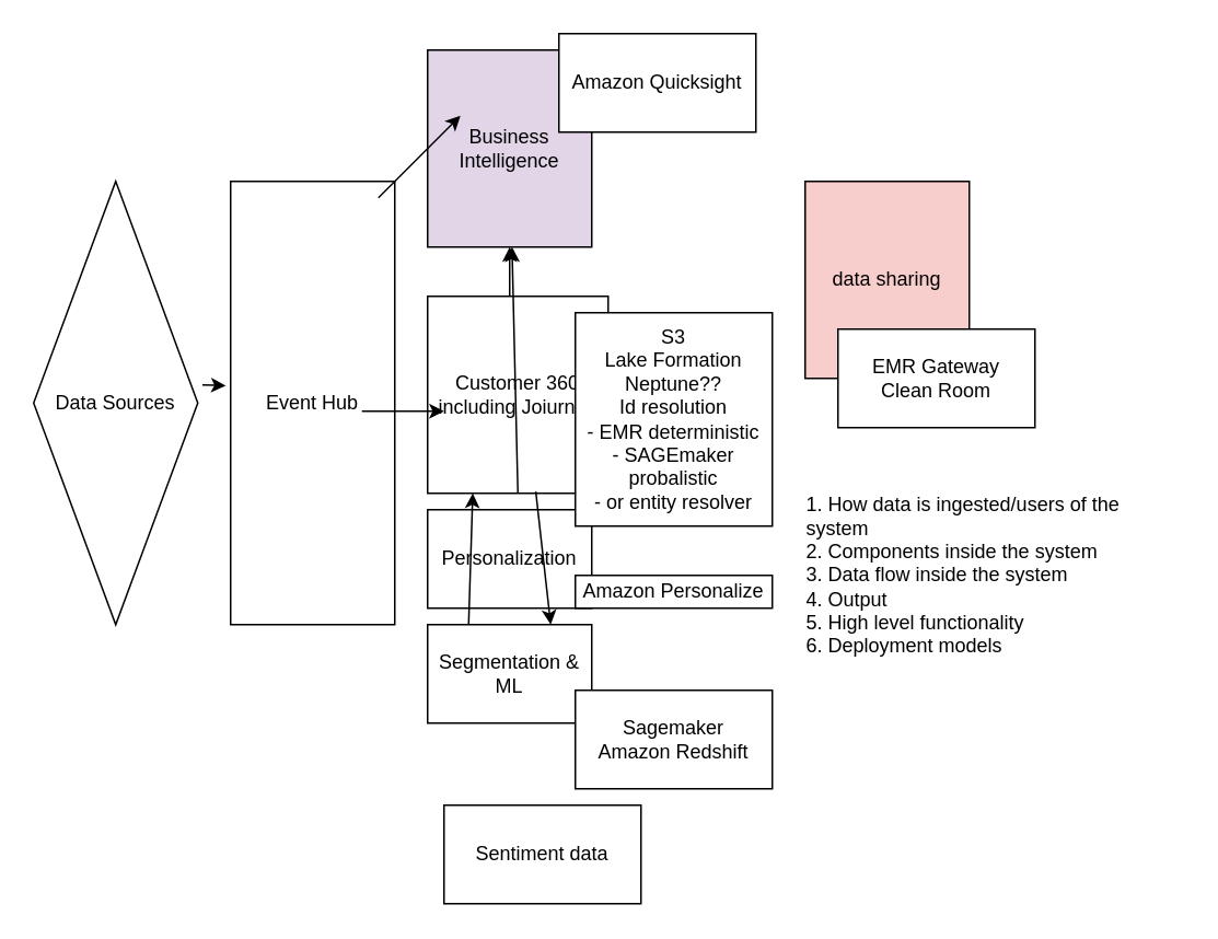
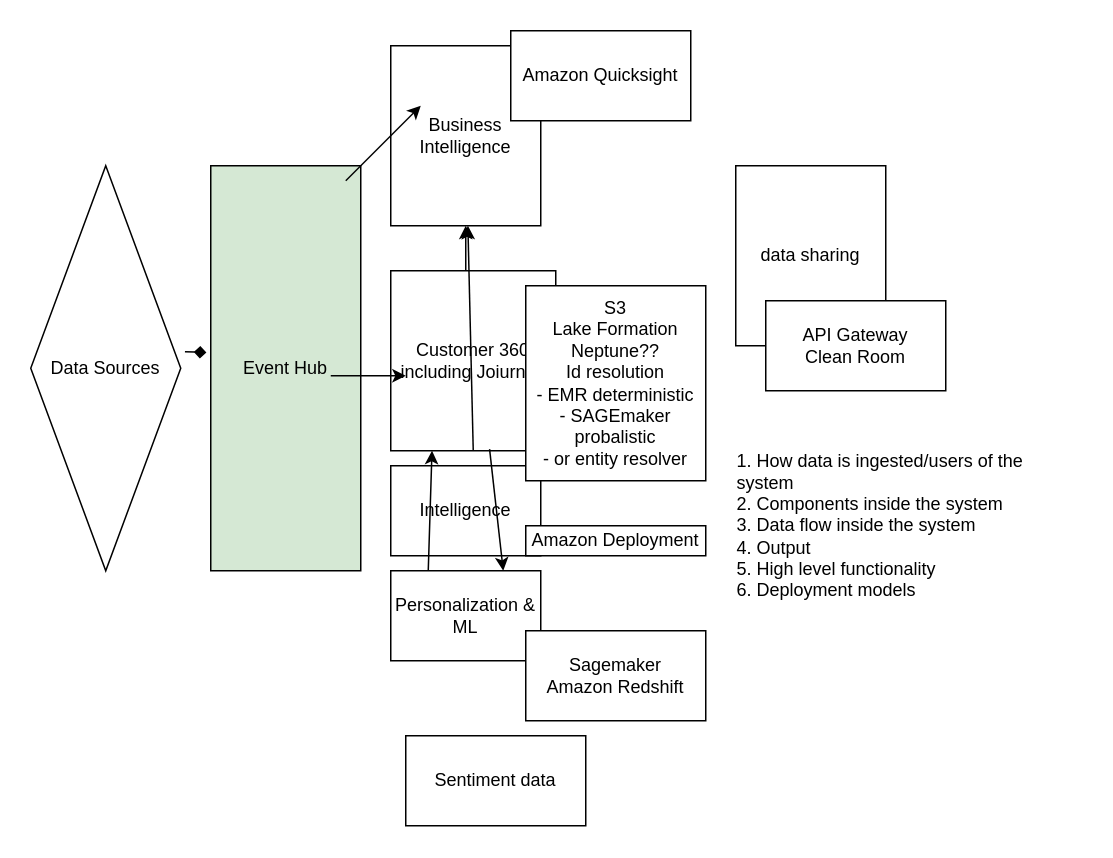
  <mxCell id="0" />
  <mxCell id="1" parent="0" />
- <mxCell id="2" value="Event Hub" style="rounded=0;whiteSpace=wrap;html=1;" parent="1" vertex="1"><mxGeometry x="140" y="110" width="100" height="270" as="geometry" /></mxCell>
+ <mxCell id="2" value="Event Hub" style="rounded=0;whiteSpace=wrap;html=1;fillColor=#d5e8d4;" parent="1" vertex="1"><mxGeometry x="140" y="110" width="100" height="270" as="geometry" /></mxCell>
  <mxCell id="3" value="Data Sources" style="rhombus;whiteSpace=wrap;html=1;" parent="1" vertex="1"><mxGeometry x="20" y="110" width="100" height="270" as="geometry" /></mxCell>
  <mxCell id="4" value="Customer 360 including Joiurney" style="rounded=0;whiteSpace=wrap;html=1;" parent="1" vertex="1"><mxGeometry x="260" y="180" width="110" height="120" as="geometry" /></mxCell>
- <mxCell id="5" value="Business Intelligence" style="rounded=0;whiteSpace=wrap;html=1;fillColor=#e1d5e7;" parent="1" vertex="1"><mxGeometry x="260" y="30" width="100" height="120" as="geometry" /></mxCell>
- <mxCell id="6" value="Personalization" style="rounded=0;whiteSpace=wrap;html=1;" parent="1" vertex="1"><mxGeometry x="260" y="310" width="100" height="60" as="geometry" /></mxCell>
- <mxCell id="7" value="Segmentation &amp;amp; ML" style="rounded=0;whiteSpace=wrap;html=1;" parent="1" vertex="1"><mxGeometry x="260" y="380" width="100" height="60" as="geometry" /></mxCell>
- <mxCell id="8" value="data sharing" style="rounded=0;whiteSpace=wrap;html=1;fillColor=#f8cecc;" parent="1" vertex="1"><mxGeometry x="490" y="110" width="100" height="120" as="geometry" /></mxCell>
- <mxCell id="9" value="" style="endArrow=classic;html=1;rounded=0;exitX=1.028;exitY=0.459;exitDx=0;exitDy=0;exitPerimeter=0;entryX=-0.029;entryY=0.461;entryDx=0;entryDy=0;entryPerimeter=0;" parent="1" source="3" target="2" edge="1"><mxGeometry width="50" height="50" relative="1" as="geometry"><mxPoint x="200" y="450" as="sourcePoint" /><mxPoint x="250" y="400" as="targetPoint" /></mxGeometry></mxCell>
+ <mxCell id="5" value="Business Intelligence" style="rounded=0;whiteSpace=wrap;html=1;" parent="1" vertex="1"><mxGeometry x="260" y="30" width="100" height="120" as="geometry" /></mxCell>
+ <mxCell id="6" value="Intelligence" style="rounded=0;whiteSpace=wrap;html=1;" parent="1" vertex="1"><mxGeometry x="260" y="310" width="100" height="60" as="geometry" /></mxCell>
+ <mxCell id="7" value="Personalization &amp;amp; ML" style="rounded=0;whiteSpace=wrap;html=1;" parent="1" vertex="1"><mxGeometry x="260" y="380" width="100" height="60" as="geometry" /></mxCell>
+ <mxCell id="8" value="data sharing" style="rounded=0;whiteSpace=wrap;html=1;" parent="1" vertex="1"><mxGeometry x="490" y="110" width="100" height="120" as="geometry" /></mxCell>
+ <mxCell id="9" value="" style="endArrow=diamond;html=1;rounded=0;exitX=1.028;exitY=0.459;exitDx=0;exitDy=0;exitPerimeter=0;entryX=-0.029;entryY=0.461;entryDx=0;entryDy=0;entryPerimeter=0;" parent="1" source="3" target="2" edge="1"><mxGeometry width="50" height="50" relative="1" as="geometry"><mxPoint x="200" y="450" as="sourcePoint" /><mxPoint x="250" y="400" as="targetPoint" /></mxGeometry></mxCell>
  <mxCell id="10" value="Amazon Quicksight" style="rounded=0;whiteSpace=wrap;html=1;" parent="1" vertex="1"><mxGeometry x="340" width="120" height="60" as="geometry" y="20" /></mxCell>
  <mxCell id="11" value="S3&lt;br&gt;Lake Formation&lt;br&gt;Neptune??&lt;br&gt;Id resolution&lt;br&gt;- EMR deterministic&lt;br&gt;- SAGEmaker probalistic&lt;br&gt;- or entity resolver" style="rounded=0;whiteSpace=wrap;html=1;" parent="1" vertex="1"><mxGeometry x="350" y="190" width="120" height="130" as="geometry" /></mxCell>
- <mxCell id="12" value="EMR Gateway&lt;br&gt;Clean Room" style="rounded=0;whiteSpace=wrap;html=1;" parent="1" vertex="1"><mxGeometry x="510" y="200" width="120" height="60" as="geometry" /></mxCell>
- <mxCell id="13" value="Amazon Personalize" style="rounded=0;whiteSpace=wrap;html=1;" parent="1" vertex="1"><mxGeometry x="350" y="350" width="120" height="20" as="geometry" /></mxCell>
+ <mxCell id="12" value="API Gateway&lt;br&gt;Clean Room" style="rounded=0;whiteSpace=wrap;html=1;" parent="1" vertex="1"><mxGeometry x="510" y="200" width="120" height="60" as="geometry" /></mxCell>
+ <mxCell id="13" value="Amazon Deployment" style="rounded=0;whiteSpace=wrap;html=1;" parent="1" vertex="1"><mxGeometry x="350" y="350" width="120" height="20" as="geometry" /></mxCell>
  <mxCell id="14" value="Sentiment data" style="rounded=0;whiteSpace=wrap;html=1;" parent="1" vertex="1"><mxGeometry x="270" y="490" width="120" height="60" as="geometry" /></mxCell>
  <mxCell id="15" value="&lt;div style=&quot;text-align: left;&quot;&gt;&lt;span style=&quot;background-color: initial;&quot;&gt;1.&amp;nbsp;&lt;/span&gt;&lt;span style=&quot;background-color: initial;&quot;&gt;How data is ingested/users of the system&lt;/span&gt;&lt;/div&gt;&lt;div style=&quot;text-align: left;&quot;&gt;&lt;span style=&quot;background-color: initial;&quot;&gt;2. Components inside the system&lt;/span&gt;&lt;/div&gt;&lt;div style=&quot;text-align: left;&quot;&gt;3.&amp;nbsp;Data flow inside the system&lt;span style=&quot;background-color: initial;&quot;&gt;&lt;br&gt;4. Output&lt;br&gt;5. High level functionality&lt;br&gt;6. Deployment models&lt;/span&gt;&lt;/div&gt;" style="text;html=1;strokeColor=none;fillColor=none;align=center;verticalAlign=middle;whiteSpace=wrap;rounded=0;" parent="1" vertex="1"><mxGeometry x="490" y="300" width="230" height="100" as="geometry" /></mxCell>
  <mxCell id="16" value="" style="endArrow=classic;html=1;rounded=0;" edge="1" parent="1"><mxGeometry relative="1" as="geometry"><mxPoint x="220" y="250" as="sourcePoint" /><mxPoint x="270" y="250" as="targetPoint" /></mxGeometry></mxCell>
  <mxCell id="17" value="" style="endArrow=classic;html=1;rounded=0;" edge="1" parent="1"><mxGeometry width="50" height="50" relative="1" as="geometry"><mxPoint x="230" y="120" as="sourcePoint" /><mxPoint x="280" y="70" as="targetPoint" /></mxGeometry></mxCell>
  <mxCell id="18" value="" style="endArrow=classic;html=1;rounded=0;" edge="1" parent="1" target="5"><mxGeometry width="50" height="50" relative="1" as="geometry"><mxPoint x="310" y="180" as="sourcePoint" /><mxPoint x="360" y="130" as="targetPoint" /></mxGeometry></mxCell>
  <mxCell id="19" value="" style="endArrow=classic;html=1;rounded=0;exitX=0.5;exitY=1;exitDx=0;exitDy=0;" edge="1" parent="1" source="4" target="5"><mxGeometry width="50" height="50" relative="1" as="geometry"><mxPoint x="470" y="340" as="sourcePoint" /><mxPoint x="520" y="290" as="targetPoint" /></mxGeometry></mxCell>
  <mxCell id="20" value="" style="endArrow=classic;html=1;rounded=0;exitX=0.599;exitY=0.991;exitDx=0;exitDy=0;exitPerimeter=0;entryX=0.75;entryY=0;entryDx=0;entryDy=0;" edge="1" parent="1" source="4" target="7"><mxGeometry width="50" height="50" relative="1" as="geometry"><mxPoint x="470" y="440" as="sourcePoint" /><mxPoint x="520" y="390" as="targetPoint" /></mxGeometry></mxCell>
  <mxCell id="21" value="" style="endArrow=classic;html=1;rounded=0;exitX=0.25;exitY=0;exitDx=0;exitDy=0;entryX=0.25;entryY=1;entryDx=0;entryDy=0;" edge="1" parent="1" source="7" target="4"><mxGeometry width="50" height="50" relative="1" as="geometry"><mxPoint x="200" y="460" as="sourcePoint" /><mxPoint x="250" y="410" as="targetPoint" /></mxGeometry></mxCell>
  <mxCell id="22" value="Sagemaker&lt;br&gt;Amazon Redshift" style="rounded=0;whiteSpace=wrap;html=1;" vertex="1" parent="1"><mxGeometry x="350" y="420" width="120" height="60" as="geometry" /></mxCell>
